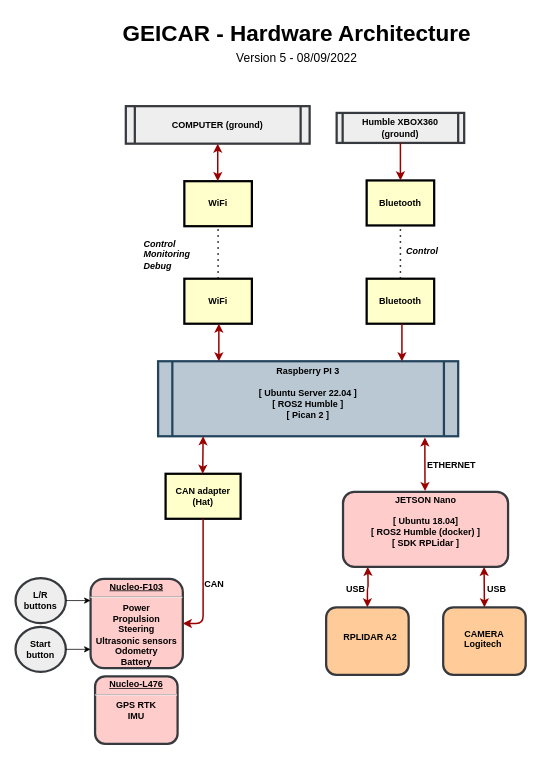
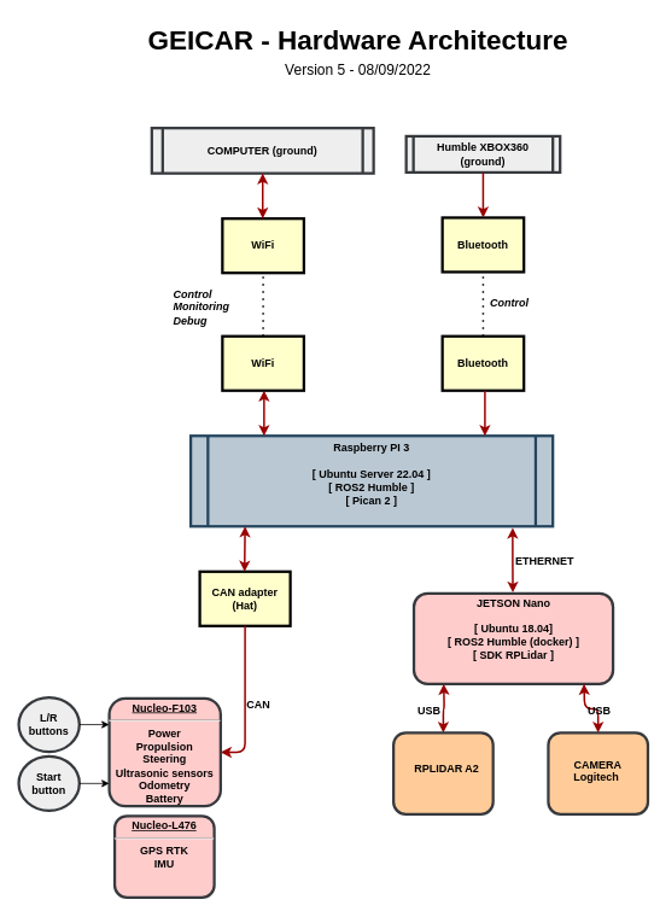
  <mxCell id="0" />
  <mxCell id="1" parent="0" />
  <mxCell id="2" value="Raspberry PI 3&#10;&#10;[ Ubuntu Server 22.04 ]&#10;[ ROS2 Humble ]&#10;[ Pican 2 ]&#10;" style="shape=process;whiteSpace=wrap;align=center;verticalAlign=middle;size=0.048;fontStyle=1;strokeWidth=3;fillColor=#bac8d3;strokeColor=#23445d;" vertex="1" parent="1"><mxGeometry x="210" y="481" width="400" height="100" as="geometry" /></mxCell>
  <mxCell id="3" value="&lt;p style=&quot;margin: 0px ; margin-top: 4px ; text-align: center ; text-decoration: underline&quot;&gt;&lt;/p&gt;&lt;p style=&quot;margin: 0px ; margin-left: 8px&quot;&gt;&lt;span style=&quot;background-color: initial;&quot;&gt;&lt;br&gt;&lt;/span&gt;&lt;/p&gt;&lt;p style=&quot;margin: 0px ; margin-left: 8px&quot;&gt;&lt;span style=&quot;background-color: initial;&quot;&gt;&lt;br&gt;&lt;/span&gt;&lt;/p&gt;&lt;p style=&quot;margin: 0px ; margin-left: 8px&quot;&gt;&lt;span style=&quot;background-color: initial;&quot;&gt;RPLIDAR A2&lt;/span&gt;&lt;br&gt;&lt;/p&gt;" style="verticalAlign=middle;align=center;overflow=fill;fontSize=12;fontFamily=Helvetica;html=1;rounded=1;fontStyle=1;strokeWidth=3;fillColor=#ffcc99;strokeColor=#36393d;" vertex="1" parent="1"><mxGeometry x="434" y="809" width="110" height="90" as="geometry" /></mxCell>
  <mxCell id="4" value="&lt;p style=&quot;margin: 0px ; margin-top: 4px ; text-align: center ; text-decoration: underline&quot;&gt;&lt;/p&gt;&lt;div&gt;&lt;span&gt;JETSON Nano&lt;/span&gt;&lt;br&gt;&lt;/div&gt;&lt;div&gt;&lt;span&gt;&lt;br&gt;&lt;/span&gt;&lt;/div&gt;&lt;div&gt;[ Ubuntu 18.04]&lt;/div&gt;&lt;div&gt;[ ROS2 Humble (docker) ]&lt;br&gt;[ SDK RPLidar ]&lt;/div&gt;" style="verticalAlign=middle;align=center;overflow=fill;fontSize=12;fontFamily=Helvetica;html=1;rounded=1;fontStyle=1;strokeWidth=3;fillColor=#ffcccc;strokeColor=#36393d;" vertex="1" parent="1"><mxGeometry x="456.5" y="655" width="220" height="100" as="geometry" /></mxCell>
  <mxCell id="5" value="&#10;CAN adapter&#10;(Hat)&#10;" style="whiteSpace=wrap;align=center;verticalAlign=middle;fontStyle=1;strokeWidth=3;fillColor=#FFFFCC" vertex="1" parent="1"><mxGeometry x="220" y="631" width="100" height="60" as="geometry" /></mxCell>
  <mxCell id="6" value="" style="edgeStyle=elbowEdgeStyle;elbow=horizontal;strokeColor=#990000;strokeWidth=2;startArrow=classic;startFill=1;" edge="1" parent="1"><mxGeometry width="100" height="100" relative="1" as="geometry"><mxPoint x="270" y="581" as="sourcePoint" /><mxPoint x="270" y="631" as="targetPoint" /><Array as="points"><mxPoint x="269.5" y="586" /></Array></mxGeometry></mxCell>
  <mxCell id="7" value="" style="elbow=horizontal;strokeColor=#990000;strokeWidth=2;exitX=0.25;exitY=1;exitDx=0;exitDy=0;entryX=0.5;entryY=0;entryDx=0;entryDy=0;edgeStyle=orthogonalEdgeStyle;startArrow=classic;startFill=1;" edge="1" parent="1" target="3"><mxGeometry width="100" height="100" relative="1" as="geometry"><mxPoint x="489.5" y="755" as="sourcePoint" /><mxPoint x="313" y="749" as="targetPoint" /></mxGeometry></mxCell>
  <mxCell id="8" value="&lt;b&gt;USB&lt;/b&gt;" style="text;whiteSpace=wrap;html=1;rotation=0;" vertex="1" parent="1"><mxGeometry x="459" y="771" width="29" height="29" as="geometry" /></mxCell>
  <mxCell id="9" value="" style="strokeColor=#990000;strokeWidth=2;exitX=0.5;exitY=1;exitDx=0;exitDy=0;entryX=1;entryY=0.5;entryDx=0;entryDy=0;edgeStyle=orthogonalEdgeStyle;" edge="1" parent="1" source="5" target="10"><mxGeometry width="100" height="100" relative="1" as="geometry"><mxPoint x="279" y="711" as="sourcePoint" /><mxPoint x="265" y="791" as="targetPoint" /></mxGeometry></mxCell>
  <mxCell id="10" value="&lt;p style=&quot;margin: 0px ; margin-top: 4px ; text-align: center ; text-decoration: underline&quot;&gt;&lt;strong&gt;&lt;strong&gt;Nucleo-F103&lt;/strong&gt;&lt;br&gt;&lt;/strong&gt;&lt;/p&gt;&lt;hr&gt;Power&lt;div&gt;Propulsion&lt;/div&gt;&lt;div&gt;Steering&lt;/div&gt;&lt;div&gt;Ultrasonic sensors&lt;br&gt;&lt;/div&gt;&lt;div&gt;Odometry&lt;/div&gt;&lt;div&gt;Battery&lt;/div&gt;&lt;div&gt;&lt;br&gt;&lt;/div&gt;&lt;div&gt;&lt;br&gt;&lt;/div&gt;&lt;div&gt;&lt;br&gt;&lt;/div&gt;" style="verticalAlign=middle;align=center;overflow=fill;fontSize=12;fontFamily=Helvetica;html=1;rounded=1;fontStyle=1;strokeWidth=3;fillColor=#ffcccc;strokeColor=#36393d;" vertex="1" parent="1"><mxGeometry x="120" y="771" width="123" height="119" as="geometry" /></mxCell>
  <mxCell id="11" value="&lt;p style=&quot;margin: 0px ; margin-top: 4px ; text-align: center ; text-decoration: underline&quot;&gt;&lt;strong&gt;&lt;strong&gt;Nucleo-L476&lt;/strong&gt;&lt;br&gt;&lt;/strong&gt;&lt;/p&gt;&lt;hr&gt;&lt;div&gt;GPS RTK&lt;/div&gt;&lt;div&gt;IMU&lt;/div&gt;" style="verticalAlign=middle;align=center;overflow=fill;fontSize=12;fontFamily=Helvetica;html=1;rounded=1;fontStyle=1;strokeWidth=3;fillColor=#ffcccc;strokeColor=#36393d;" vertex="1" parent="1"><mxGeometry x="126" y="901" width="110" height="90" as="geometry" /></mxCell>
  <mxCell id="12" value="&lt;div align=&quot;center&quot;&gt;&lt;b&gt;CAN&lt;/b&gt;&lt;br&gt;&lt;/div&gt;&lt;div&gt;&lt;br&gt;&lt;/div&gt;" style="text;whiteSpace=wrap;html=1;rotation=0;" vertex="1" parent="1"><mxGeometry x="270" y="764" width="29" height="29" as="geometry" /></mxCell>
  <mxCell id="13" value="" style="strokeColor=#990000;strokeWidth=2;entryX=0.497;entryY=-0.01;entryDx=0;entryDy=0;exitX=0.889;exitY=1.015;exitDx=0;exitDy=0;exitPerimeter=0;edgeStyle=orthogonalEdgeStyle;startArrow=classic;startFill=1;entryPerimeter=0;" edge="1" parent="1" source="2" target="4"><mxGeometry width="100" height="100" relative="1" as="geometry"><mxPoint x="565" y="571" as="sourcePoint" /><mxPoint x="650" y="361" as="targetPoint" /></mxGeometry></mxCell>
  <mxCell id="14" value="&lt;div&gt;&lt;b&gt;ETHERNET&lt;/b&gt;&lt;/div&gt;" style="text;whiteSpace=wrap;html=1;rotation=0;" vertex="1" parent="1"><mxGeometry x="567" y="606" width="71" height="29" as="geometry" /></mxCell>
  <mxCell id="15" value="&lt;div&gt;&lt;b&gt;L/R buttons&lt;/b&gt;&lt;br&gt;&lt;/div&gt;" style="ellipse;whiteSpace=wrap;html=1;fillColor=#eeeeee;strokeWidth=3;strokeColor=#36393d;" vertex="1" parent="1"><mxGeometry x="20" y="770" width="67" height="60" as="geometry" /></mxCell>
  <mxCell id="16" value="WiFi" style="whiteSpace=wrap;align=center;verticalAlign=middle;fontStyle=1;strokeWidth=3;fillColor=#FFFFCC" vertex="1" parent="1"><mxGeometry x="245" y="371" width="90" height="60" as="geometry" /></mxCell>
  <mxCell id="17" value="" style="edgeStyle=elbowEdgeStyle;elbow=horizontal;strokeColor=#990000;strokeWidth=2;entryX=0.5;entryY=1;entryDx=0;entryDy=0;startArrow=classic;startFill=1;" edge="1" parent="1"><mxGeometry width="100" height="100" relative="1" as="geometry"><mxPoint x="291" y="481" as="sourcePoint" /><mxPoint x="290.5" y="430.95" as="targetPoint" /></mxGeometry></mxCell>
  <mxCell id="18" value="COMPUTER (ground)" style="shape=process;whiteSpace=wrap;align=center;verticalAlign=middle;size=0.048;fontStyle=1;strokeWidth=3;fillColor=#eeeeee;strokeColor=#36393d;" vertex="1" parent="1"><mxGeometry x="167" y="141" width="245" height="50" as="geometry" /></mxCell>
  <mxCell id="19" value="WiFi" style="whiteSpace=wrap;align=center;verticalAlign=middle;fontStyle=1;strokeWidth=3;fillColor=#FFFFCC" vertex="1" parent="1"><mxGeometry x="245" y="241" width="90" height="60" as="geometry" /></mxCell>
  <mxCell id="20" value="" style="edgeStyle=elbowEdgeStyle;elbow=horizontal;strokeColor=#990000;strokeWidth=2;entryX=0.5;entryY=0;entryDx=0;entryDy=0;exitX=0.5;exitY=1;exitDx=0;exitDy=0;startArrow=classic;startFill=1;" edge="1" parent="1" source="18" target="19"><mxGeometry width="100" height="100" relative="1" as="geometry"><mxPoint x="300" y="131" as="sourcePoint" /><mxPoint x="310" y="151" as="targetPoint" /><Array as="points"><mxPoint x="289.5" y="155" /></Array></mxGeometry></mxCell>
  <mxCell id="21" value="" style="endArrow=none;dashed=1;html=1;dashPattern=1 3;strokeWidth=2;entryX=0.5;entryY=1;entryDx=0;entryDy=0;exitX=0.5;exitY=0;exitDx=0;exitDy=0;" edge="1" parent="1" source="16" target="19"><mxGeometry width="50" height="50" relative="1" as="geometry"><mxPoint x="310" y="391" as="sourcePoint" /><mxPoint x="360" y="341" as="targetPoint" /></mxGeometry></mxCell>
  <mxCell id="22" value="&lt;i&gt;&lt;b&gt;Control&lt;br&gt;Monitoring&lt;br&gt;Debug&lt;/b&gt;&lt;/i&gt;" style="text;whiteSpace=wrap;html=1;rotation=0;" vertex="1" parent="1"><mxGeometry x="189" y="311" width="121" height="70" as="geometry" /></mxCell>
  <mxCell id="23" value="&lt;div style=&quot;font-size: 20px&quot; align=&quot;center&quot;&gt;&lt;font style=&quot;font-size: 20px&quot;&gt;&lt;b&gt;&lt;font style=&quot;font-size: 30px&quot;&gt;GEICAR - Hardware Architecture&lt;/font&gt;&lt;br&gt;&lt;/b&gt;&lt;font style=&quot;font-size: 16px&quot;&gt;Version 5 - 08/09/2022&lt;/font&gt;&lt;b&gt;&lt;br&gt;&lt;/b&gt;&lt;/font&gt;&lt;/div&gt;" style="text;whiteSpace=wrap;html=1;rotation=0;" vertex="1" parent="1"><mxGeometry x="161" y="20" width="471" height="70" as="geometry" /></mxCell>
  <mxCell id="24" value="" style="endArrow=none;html=1;entryX=1;entryY=0.5;entryDx=0;entryDy=0;exitX=0;exitY=0.5;exitDx=0;exitDy=0;startArrow=classic;startFill=1;endFill=0;" edge="1" parent="1" target="15"><mxGeometry width="50" height="50" relative="1" as="geometry"><mxPoint x="120" y="800" as="sourcePoint" /><mxPoint x="420" y="565" as="targetPoint" /></mxGeometry></mxCell>
- <mxCell id="25" value="&lt;br&gt;&lt;br&gt;CAMERA&lt;br&gt;Logitech&amp;nbsp;&lt;p style=&quot;margin: 0px ; margin-top: 4px ; text-align: center ; text-decoration: underline&quot;&gt;&lt;/p&gt;" style="verticalAlign=middle;align=center;overflow=fill;fontSize=12;fontFamily=Helvetica;html=1;rounded=1;fontStyle=1;strokeWidth=3;fillColor=#ffcc99;strokeColor=#36393d;" vertex="1" parent="1"><mxGeometry x="590" y="809" width="110" height="90" as="geometry" /></mxCell>
+ <mxCell id="25" value="&lt;br&gt;&lt;br&gt;CAMERA&lt;br&gt;Logitech&amp;nbsp;&lt;p style=&quot;margin: 0px ; margin-top: 4px ; text-align: center ; text-decoration: underline&quot;&gt;&lt;/p&gt;" style="verticalAlign=middle;align=center;overflow=fill;fontSize=12;fontFamily=Helvetica;html=1;rounded=1;fontStyle=1;strokeWidth=3;fillColor=#ffcc99;strokeColor=#36393d;" vertex="1" parent="1"><mxGeometry x="605" y="809" width="110" height="90" as="geometry" /></mxCell>
  <mxCell id="26" value="" style="elbow=horizontal;strokeColor=#990000;strokeWidth=2;exitX=0.75;exitY=1;exitDx=0;exitDy=0;entryX=0.5;entryY=0;entryDx=0;entryDy=0;edgeStyle=orthogonalEdgeStyle;startArrow=classic;startFill=1;" edge="1" parent="1" target="25"><mxGeometry width="100" height="100" relative="1" as="geometry"><mxPoint x="644.5" y="755" as="sourcePoint" /><mxPoint x="440" y="749" as="targetPoint" /></mxGeometry></mxCell>
  <mxCell id="27" value="&lt;b&gt;USB&lt;/b&gt;" style="text;whiteSpace=wrap;html=1;rotation=0;" vertex="1" parent="1"><mxGeometry x="647" y="771" width="29" height="29" as="geometry" /></mxCell>
  <mxCell id="28" value="Bluetooth" style="whiteSpace=wrap;align=center;verticalAlign=middle;fontStyle=1;strokeWidth=3;fillColor=#FFFFCC" vertex="1" parent="1"><mxGeometry x="488" y="371" width="90" height="60" as="geometry" /></mxCell>
  <mxCell id="29" value="" style="edgeStyle=elbowEdgeStyle;elbow=horizontal;strokeColor=#990000;strokeWidth=2;entryX=0.5;entryY=1;entryDx=0;entryDy=0;startArrow=classic;startFill=1;endArrow=none;endFill=0;" edge="1" parent="1"><mxGeometry width="100" height="100" relative="1" as="geometry"><mxPoint x="535" y="481" as="sourcePoint" /><mxPoint x="534.5" y="430.95" as="targetPoint" /></mxGeometry></mxCell>
  <mxCell id="30" value="Humble XBOX360 (ground)" style="shape=process;whiteSpace=wrap;align=center;verticalAlign=middle;size=0.048;fontStyle=1;strokeWidth=3;fillColor=#eeeeee;strokeColor=#36393d;" vertex="1" parent="1"><mxGeometry x="448" y="150" width="170" height="40" as="geometry" /></mxCell>
  <mxCell id="31" value="Bluetooth" style="whiteSpace=wrap;align=center;verticalAlign=middle;fontStyle=1;strokeWidth=3;fillColor=#FFFFCC" vertex="1" parent="1"><mxGeometry x="488" y="240" width="90" height="60" as="geometry" /></mxCell>
  <mxCell id="32" value="" style="edgeStyle=elbowEdgeStyle;elbow=horizontal;strokeColor=#990000;strokeWidth=2;entryX=0.5;entryY=0;entryDx=0;entryDy=0;exitX=0.5;exitY=1;exitDx=0;exitDy=0;" edge="1" parent="1" source="30" target="31"><mxGeometry width="100" height="100" relative="1" as="geometry"><mxPoint x="478" y="131" as="sourcePoint" /><mxPoint x="488" y="151" as="targetPoint" /><Array as="points"><mxPoint x="533" y="211" /><mxPoint x="467.5" y="155" /></Array></mxGeometry></mxCell>
  <mxCell id="33" value="" style="endArrow=none;dashed=1;html=1;dashPattern=1 3;strokeWidth=2;entryX=0.5;entryY=1;entryDx=0;entryDy=0;exitX=0.5;exitY=0;exitDx=0;exitDy=0;" edge="1" parent="1" source="28" target="31"><mxGeometry width="50" height="50" relative="1" as="geometry"><mxPoint x="528" y="391" as="sourcePoint" /><mxPoint x="578" y="341" as="targetPoint" /></mxGeometry></mxCell>
  <mxCell id="34" value="&lt;i&gt;&lt;b&gt;Control&lt;/b&gt;&lt;/i&gt;" style="text;whiteSpace=wrap;html=1;rotation=0;" vertex="1" parent="1"><mxGeometry x="539" y="321" width="99" height="30" as="geometry" /></mxCell>
  <mxCell id="35" value="&lt;div&gt;&lt;b&gt;Start button&lt;br&gt;&lt;/b&gt;&lt;/div&gt;" style="ellipse;whiteSpace=wrap;html=1;fillColor=#eeeeee;strokeWidth=3;strokeColor=#36393d;" vertex="1" parent="1"><mxGeometry x="20" y="835" width="67" height="60" as="geometry" /></mxCell>
  <mxCell id="36" value="" style="endArrow=none;html=1;entryX=1;entryY=0.5;entryDx=0;entryDy=0;exitX=0;exitY=0.5;exitDx=0;exitDy=0;startArrow=classic;startFill=1;endFill=0;" edge="1" parent="1" target="35"><mxGeometry width="50" height="50" relative="1" as="geometry"><mxPoint x="120" y="865" as="sourcePoint" /><mxPoint x="420" y="630" as="targetPoint" /></mxGeometry></mxCell>
